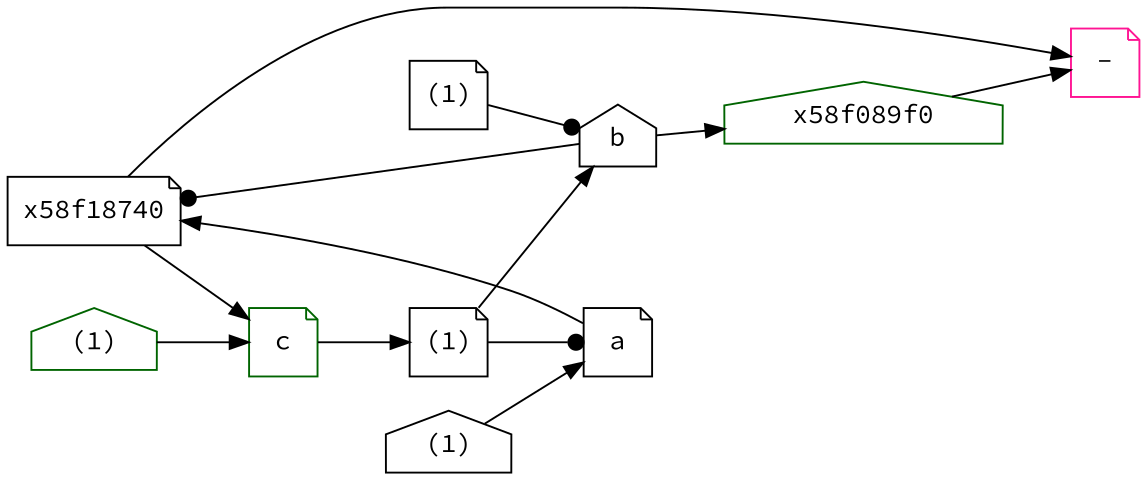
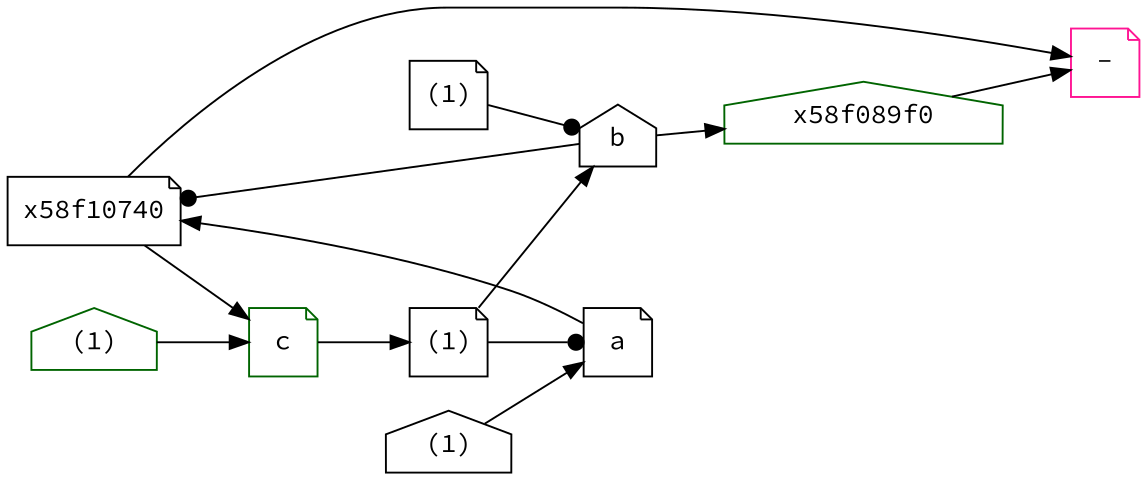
  digraph {
    fontname="Source Code Pro"
    rankdir=LR
    node [color=black fontname="Source Code Pro" shape=note]
    edge [arrowhead=normal fontname="Source Code Pro"]
    n1 [color=deeppink label="-" width=0.5]
    n2 [label=a width=0.5]
-   x58f18740 [width=0.5]
+   x58f18740 [width=0.5 label=x58f10740]
    n4 [color=darkgreen label=c width=0.5]
    n5 [label=b shape=house width=0.5]
    x58f089f0 [color=darkgreen shape=house width=0.5]
    n7 [label="(1)" width=0.5]
    n8 [label="(1)" shape=house width=0.5]
    n9 [label="(1)" width=0.5]
    n10 [color=darkgreen label="(1)" shape=house width=0.5]
    n2 -> x58f18740
    x58f18740 -> n1
    x58f18740 -> n4
    n4 -> n7
    n5 -> x58f18740 [arrowhead=dot]
    n5 -> x58f089f0
    x58f089f0 -> n1
    n7 -> n2 [arrowhead=dot]
    n7 -> n5
    n8 -> n2
    n9 -> n5 [arrowhead=dot]
    n10 -> n4
  }
